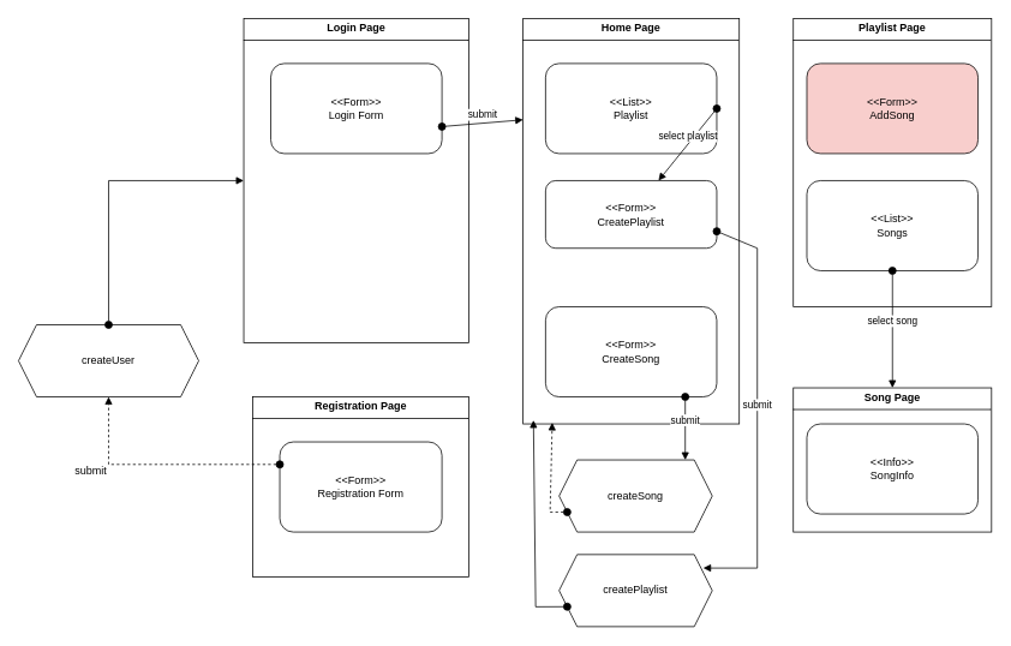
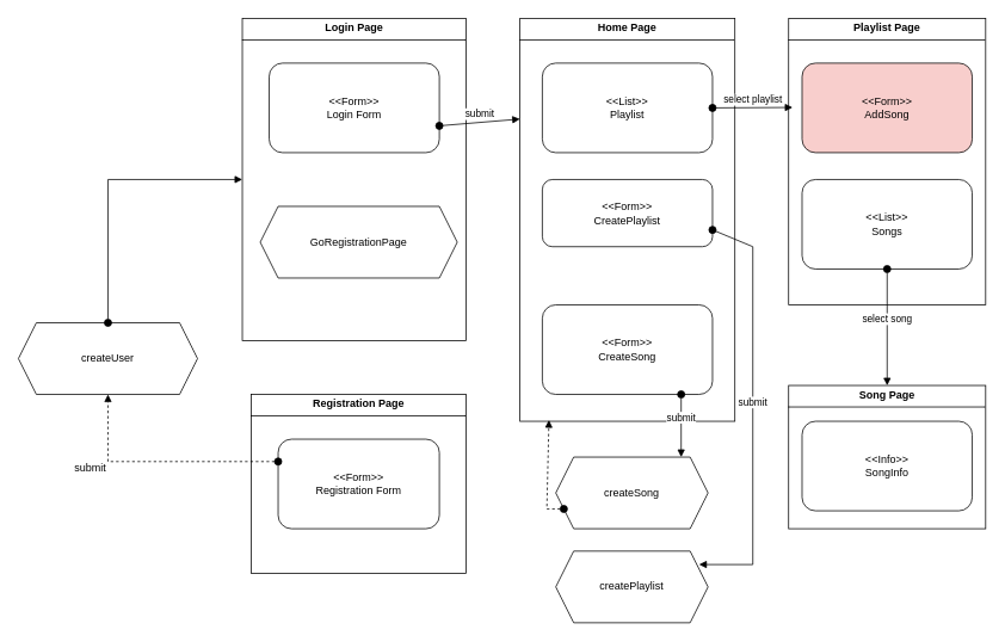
  <mxCell id="0" />
  <mxCell id="1" parent="0" />
  <mxCell id="2" value="&lt;p style=&quot;margin:0px;margin-top:4px;text-align:center;&quot;&gt;&lt;b&gt;Login Page&lt;/b&gt;&lt;/p&gt;&lt;hr size=&quot;1&quot; style=&quot;border-style:solid;&quot;&gt;&lt;div style=&quot;height:2px;&quot;&gt;&lt;/div&gt;" style="verticalAlign=top;align=left;overflow=fill;html=1;whiteSpace=wrap;" vertex="1" parent="1"><mxGeometry x="270" y="20" width="250" height="360" as="geometry" /></mxCell>
  <mxCell id="3" value="&lt;p style=&quot;margin:0px;margin-top:4px;text-align:center;&quot;&gt;&lt;b&gt;Home Page&lt;/b&gt;&lt;/p&gt;&lt;hr size=&quot;1&quot; style=&quot;border-style:solid;&quot;&gt;&lt;div style=&quot;height:2px;&quot;&gt;&lt;/div&gt;" style="verticalAlign=top;align=left;overflow=fill;html=1;whiteSpace=wrap;" vertex="1" parent="1"><mxGeometry x="580" y="20" width="240" height="450" as="geometry" /></mxCell>
  <mxCell id="4" value="&lt;p style=&quot;margin:0px;margin-top:4px;text-align:center;&quot;&gt;&lt;b&gt;Registration Page&lt;/b&gt;&lt;/p&gt;&lt;hr size=&quot;1&quot; style=&quot;border-style:solid;&quot;&gt;&lt;div style=&quot;height:2px;&quot;&gt;&lt;/div&gt;" style="verticalAlign=top;align=left;overflow=fill;html=1;whiteSpace=wrap;" vertex="1" parent="1"><mxGeometry x="280" y="440" width="240" height="200" as="geometry" /></mxCell>
  <mxCell id="5" value="&lt;p style=&quot;margin:0px;margin-top:4px;text-align:center;&quot;&gt;&lt;b&gt;Playlist Page&lt;/b&gt;&lt;/p&gt;&lt;hr size=&quot;1&quot; style=&quot;border-style:solid;&quot;&gt;&lt;div style=&quot;height:2px;&quot;&gt;&lt;/div&gt;" style="verticalAlign=top;align=left;overflow=fill;html=1;whiteSpace=wrap;" vertex="1" parent="1"><mxGeometry x="880" y="20" width="220" height="320" as="geometry" /></mxCell>
  <mxCell id="6" value="&lt;p style=&quot;margin:0px;margin-top:4px;text-align:center;&quot;&gt;&lt;b&gt;Song Page&lt;/b&gt;&lt;/p&gt;&lt;hr size=&quot;1&quot; style=&quot;border-style:solid;&quot;&gt;&lt;div style=&quot;height:2px;&quot;&gt;&lt;/div&gt;" style="verticalAlign=top;align=left;overflow=fill;html=1;whiteSpace=wrap;" vertex="1" parent="1"><mxGeometry x="880" y="430" width="220" height="160" as="geometry" /></mxCell>
  <mxCell id="7" value="&lt;div&gt;&amp;lt;&amp;lt;Form&amp;gt;&amp;gt;&lt;/div&gt;&lt;div&gt;Login Form&lt;/div&gt;" style="rounded=1;whiteSpace=wrap;html=1;" vertex="1" parent="1"><mxGeometry x="300" y="70" width="190" height="100" as="geometry" /></mxCell>
+ <mxCell id="8" value="GoRegistrationPage" style="shape=hexagon;perimeter=hexagonPerimeter2;whiteSpace=wrap;html=1;fixedSize=1;" vertex="1" parent="1"><mxGeometry x="290" y="230" width="220" height="80" as="geometry" /></mxCell>
  <mxCell id="9" value="createUser" style="shape=hexagon;perimeter=hexagonPerimeter2;whiteSpace=wrap;html=1;fixedSize=1;" vertex="1" parent="1"><mxGeometry x="20" y="360" width="200" height="80" as="geometry" /></mxCell>
  <mxCell id="10" value="&lt;div&gt;&amp;lt;&amp;lt;Form&amp;gt;&amp;gt;&lt;/div&gt;&lt;div&gt;Registration Form&lt;/div&gt;" style="rounded=1;whiteSpace=wrap;html=1;" vertex="1" parent="1"><mxGeometry x="310" y="490" width="180" height="100" as="geometry" /></mxCell>
  <mxCell id="11" value="&lt;div&gt;&amp;lt;&amp;lt;List&amp;gt;&amp;gt;&lt;/div&gt;&lt;div&gt;Playlist&lt;/div&gt;" style="rounded=1;whiteSpace=wrap;html=1;" vertex="1" parent="1"><mxGeometry x="605" y="70" width="190" height="100" as="geometry" /></mxCell>
  <mxCell id="12" value="&lt;div&gt;&amp;lt;&amp;lt;Form&amp;gt;&amp;gt;&lt;/div&gt;&lt;div&gt;CreatePlaylist&lt;/div&gt;" style="rounded=1;whiteSpace=wrap;html=1;" vertex="1" parent="1"><mxGeometry x="605" y="200" width="190" height="75" as="geometry" /></mxCell>
  <mxCell id="13" value="&lt;div&gt;&amp;lt;&amp;lt;Form&amp;gt;&amp;gt;&lt;/div&gt;&lt;div&gt;CreateSong&lt;/div&gt;" style="rounded=1;whiteSpace=wrap;html=1;" vertex="1" parent="1"><mxGeometry x="605" y="340" width="190" height="100" as="geometry" /></mxCell>
  <mxCell id="14" value="&lt;div&gt;&amp;lt;&amp;lt;Form&amp;gt;&amp;gt;&lt;/div&gt;&lt;div&gt;AddSong&lt;/div&gt;" style="rounded=1;whiteSpace=wrap;html=1;fillColor=#f8cecc;" vertex="1" parent="1"><mxGeometry x="895" y="70" width="190" height="100" as="geometry" /></mxCell>
  <mxCell id="15" value="&lt;div&gt;&lt;div&gt;&amp;lt;&amp;lt;List&amp;gt;&amp;gt;&lt;/div&gt;&lt;div&gt;Songs&lt;/div&gt;&lt;/div&gt;" style="rounded=1;whiteSpace=wrap;html=1;" vertex="1" parent="1"><mxGeometry x="895" y="200" width="190" height="100" as="geometry" /></mxCell>
  <mxCell id="16" value="&lt;div&gt;&amp;lt;&amp;lt;Info&amp;gt;&amp;gt;&lt;/div&gt;&lt;div&gt;SongInfo&lt;/div&gt;" style="rounded=1;whiteSpace=wrap;html=1;" vertex="1" parent="1"><mxGeometry x="895" y="470" width="190" height="100" as="geometry" /></mxCell>
  <mxCell id="17" value="" style="html=1;verticalAlign=bottom;startArrow=oval;startFill=1;endArrow=block;startSize=8;curved=0;rounded=0;entryX=0.5;entryY=1;entryDx=0;entryDy=0;exitX=0;exitY=0.25;exitDx=0;exitDy=0;dashed=1;" edge="1" parent="1" source="10" target="9"><mxGeometry width="60" relative="1" as="geometry"><mxPoint x="150" y="550" as="sourcePoint" /><mxPoint x="530" y="430" as="targetPoint" /><Array as="points"><mxPoint x="120" y="515" /></Array></mxGeometry></mxCell>
  <mxCell id="18" value="" style="html=1;verticalAlign=bottom;startArrow=oval;startFill=1;endArrow=block;startSize=8;curved=0;rounded=0;exitX=0.5;exitY=0;exitDx=0;exitDy=0;entryX=0;entryY=0.5;entryDx=0;entryDy=0;" edge="1" parent="1" source="9" target="2"><mxGeometry width="60" relative="1" as="geometry"><mxPoint x="120" y="210" as="sourcePoint" /><mxPoint x="180" y="210" as="targetPoint" /><Array as="points"><mxPoint x="120" y="200" /></Array></mxGeometry></mxCell>
  <mxCell id="19" value="submit" style="html=1;verticalAlign=bottom;startArrow=oval;startFill=1;endArrow=block;startSize=8;curved=0;rounded=0;entryX=0;entryY=0.25;entryDx=0;entryDy=0;" edge="1" parent="1" target="3"><mxGeometry width="60" relative="1" as="geometry"><mxPoint x="490" y="140" as="sourcePoint" /><mxPoint x="550" y="140" as="targetPoint" /></mxGeometry></mxCell>
- <mxCell id="20" value="select playlist" style="html=1;verticalAlign=bottom;startArrow=oval;startFill=1;endArrow=block;startSize=8;curved=0;rounded=0;exitX=1;exitY=0.5;exitDx=0;exitDy=0;" edge="1" parent="1" source="11" target="12"><mxGeometry width="60" relative="1" as="geometry"><mxPoint x="830" y="120" as="sourcePoint" /><mxPoint x="890" y="120" as="targetPoint" /></mxGeometry></mxCell>
+ <mxCell id="20" value="select playlist" style="html=1;verticalAlign=bottom;startArrow=oval;startFill=1;endArrow=block;startSize=8;curved=0;rounded=0;exitX=1;exitY=0.5;exitDx=0;exitDy=0;entryX=0.02;entryY=0.311;entryDx=0;entryDy=0;entryPerimeter=0;" edge="1" parent="1" source="11" target="5"><mxGeometry width="60" relative="1" as="geometry"><mxPoint x="830" y="120" as="sourcePoint" /><mxPoint x="890" y="120" as="targetPoint" /></mxGeometry></mxCell>
  <mxCell id="21" value="submit" style="html=1;verticalAlign=bottom;startArrow=oval;startFill=1;endArrow=block;startSize=8;curved=0;rounded=0;exitX=1;exitY=0.75;exitDx=0;exitDy=0;" edge="1" parent="1" source="12"><mxGeometry width="60" relative="1" as="geometry"><mxPoint x="1220" y="280" as="sourcePoint" /><mxPoint x="780" y="630" as="targetPoint" /><Array as="points"><mxPoint x="840" y="275" /><mxPoint x="840" y="630" /></Array></mxGeometry></mxCell>
  <mxCell id="22" value="submit" style="html=1;verticalAlign=bottom;startArrow=oval;startFill=1;endArrow=block;startSize=8;curved=0;rounded=0;" edge="1" parent="1"><mxGeometry width="60" relative="1" as="geometry"><mxPoint x="760" y="440" as="sourcePoint" /><mxPoint x="760" y="510" as="targetPoint" /></mxGeometry></mxCell>
  <mxCell id="23" value="createSong" style="shape=hexagon;perimeter=hexagonPerimeter2;whiteSpace=wrap;html=1;fixedSize=1;" vertex="1" parent="1"><mxGeometry x="620" y="510" width="170" height="80" as="geometry" /></mxCell>
  <mxCell id="24" value="createPlaylist" style="shape=hexagon;perimeter=hexagonPerimeter2;whiteSpace=wrap;html=1;fixedSize=1;" vertex="1" parent="1"><mxGeometry x="620" y="615" width="170" height="80" as="geometry" /></mxCell>
  <mxCell id="25" value="" style="html=1;verticalAlign=bottom;startArrow=oval;startFill=1;endArrow=block;startSize=8;curved=0;rounded=0;exitX=0;exitY=0.75;exitDx=0;exitDy=0;entryX=0.135;entryY=0.997;entryDx=0;entryDy=0;entryPerimeter=0;dashed=1;" edge="1" parent="1" source="23" target="3"><mxGeometry width="60" relative="1" as="geometry"><mxPoint x="590" y="500" as="sourcePoint" /><mxPoint x="650" y="500" as="targetPoint" /><Array as="points"><mxPoint x="610" y="568" /></Array></mxGeometry></mxCell>
- <mxCell id="26" value="" style="html=1;verticalAlign=bottom;startArrow=oval;startFill=1;endArrow=block;startSize=8;curved=0;rounded=0;exitX=0;exitY=0.75;exitDx=0;exitDy=0;entryX=0.048;entryY=0.991;entryDx=0;entryDy=0;entryPerimeter=0;" edge="1" parent="1" source="24" target="3"><mxGeometry width="60" relative="1" as="geometry"><mxPoint x="640" y="680" as="sourcePoint" /><mxPoint x="700" y="680" as="targetPoint" /><Array as="points"><mxPoint x="594" y="673" /></Array></mxGeometry></mxCell>
  <mxCell id="27" value="select song" style="html=1;verticalAlign=bottom;startArrow=oval;startFill=1;endArrow=block;startSize=8;curved=0;rounded=0;exitX=0.5;exitY=1;exitDx=0;exitDy=0;entryX=0.5;entryY=0;entryDx=0;entryDy=0;" edge="1" parent="1" source="15" target="6"><mxGeometry width="60" relative="1" as="geometry"><mxPoint x="1080" y="140" as="sourcePoint" /><mxPoint x="1140" y="140" as="targetPoint" /></mxGeometry></mxCell>
  <mxCell id="28" value="submit" style="text;html=1;align=center;verticalAlign=middle;resizable=0;points=[];autosize=1;strokeColor=none;fillColor=none;" vertex="1" parent="1"><mxGeometry x="70" y="508" width="60" height="30" as="geometry" /></mxCell>
